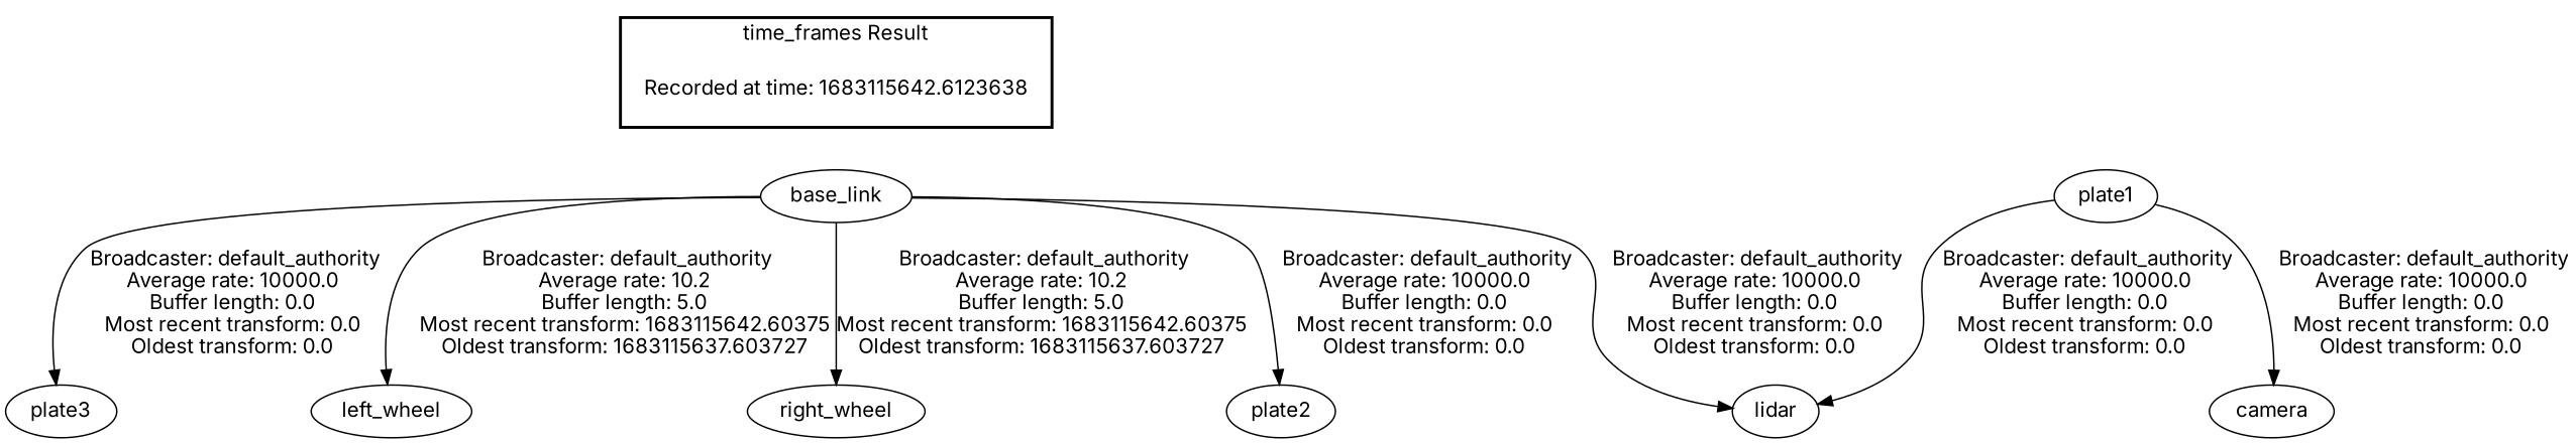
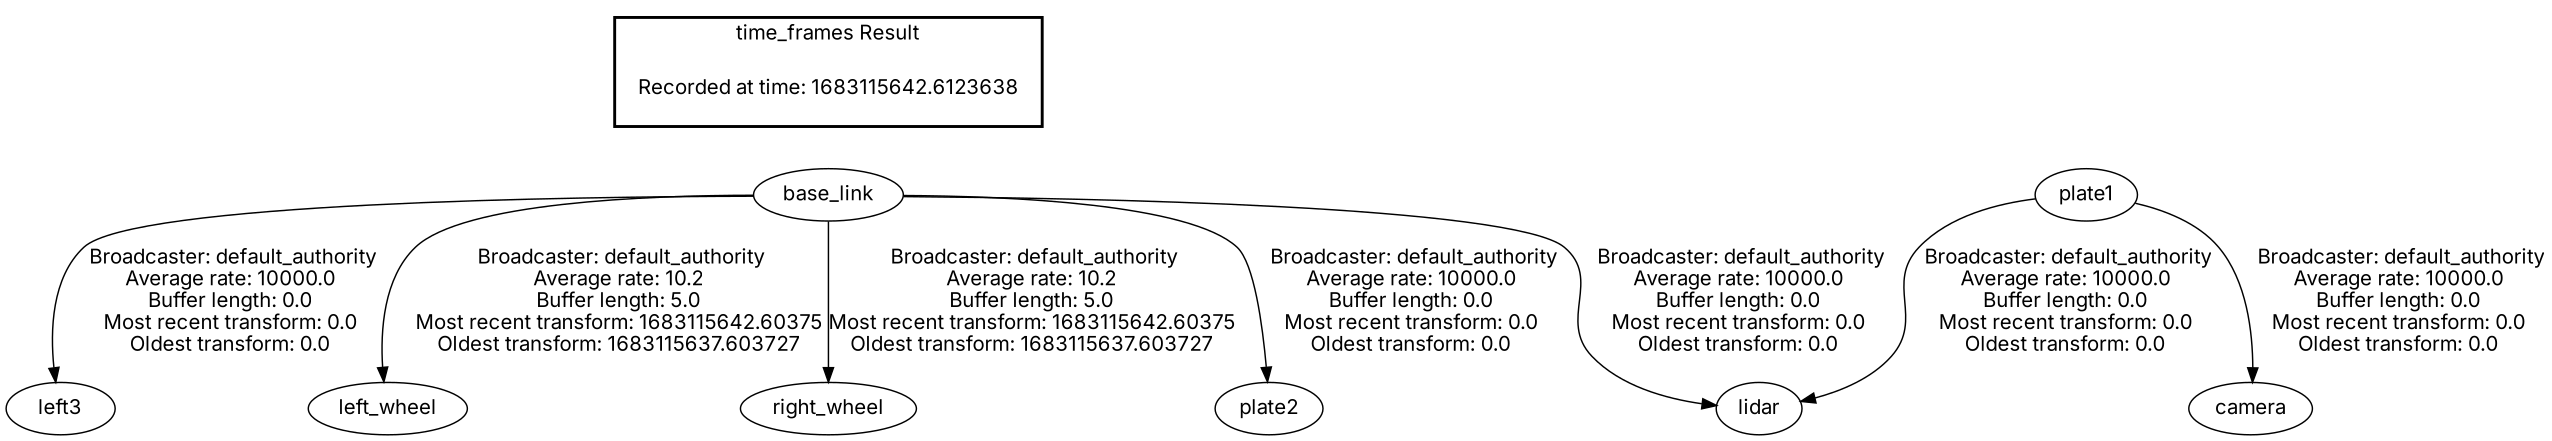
  digraph {
    fontname=Inter
    node [fontname=Inter]
    edge [fontname=Inter]
    "Recorded at time: 1683115642.6123638" [shape=plaintext]
    base_link
    plate1
    camera
    lidar
    plate2
-   plate3
+   plate3 [label=left3]
    left_wheel
    right_wheel
    subgraph cluster_1 {
      color=black
      label="time_frames Result"
      style=bold
      "Recorded at time: 1683115642.6123638"
    }
    "Recorded at time: 1683115642.6123638" -> base_link [style=invis]
    base_link -> lidar [label=" Broadcaster: default_authority\nAverage rate: 10000.0\nBuffer length: 0.0\nMost recent transform: 0.0\nOldest transform: 0.0\n"]
    base_link -> plate2 [label=" Broadcaster: default_authority\nAverage rate: 10000.0\nBuffer length: 0.0\nMost recent transform: 0.0\nOldest transform: 0.0\n"]
    base_link -> plate3 [label=" Broadcaster: default_authority\nAverage rate: 10000.0\nBuffer length: 0.0\nMost recent transform: 0.0\nOldest transform: 0.0\n"]
    base_link -> left_wheel [label=" Broadcaster: default_authority\nAverage rate: 10.2\nBuffer length: 5.0\nMost recent transform: 1683115642.60375\nOldest transform: 1683115637.603727\n"]
    base_link -> right_wheel [label=" Broadcaster: default_authority\nAverage rate: 10.2\nBuffer length: 5.0\nMost recent transform: 1683115642.60375\nOldest transform: 1683115637.603727\n"]
    plate1 -> camera [label=" Broadcaster: default_authority\nAverage rate: 10000.0\nBuffer length: 0.0\nMost recent transform: 0.0\nOldest transform: 0.0\n"]
    plate1 -> lidar [label=" Broadcaster: default_authority\nAverage rate: 10000.0\nBuffer length: 0.0\nMost recent transform: 0.0\nOldest transform: 0.0\n"]
  }
